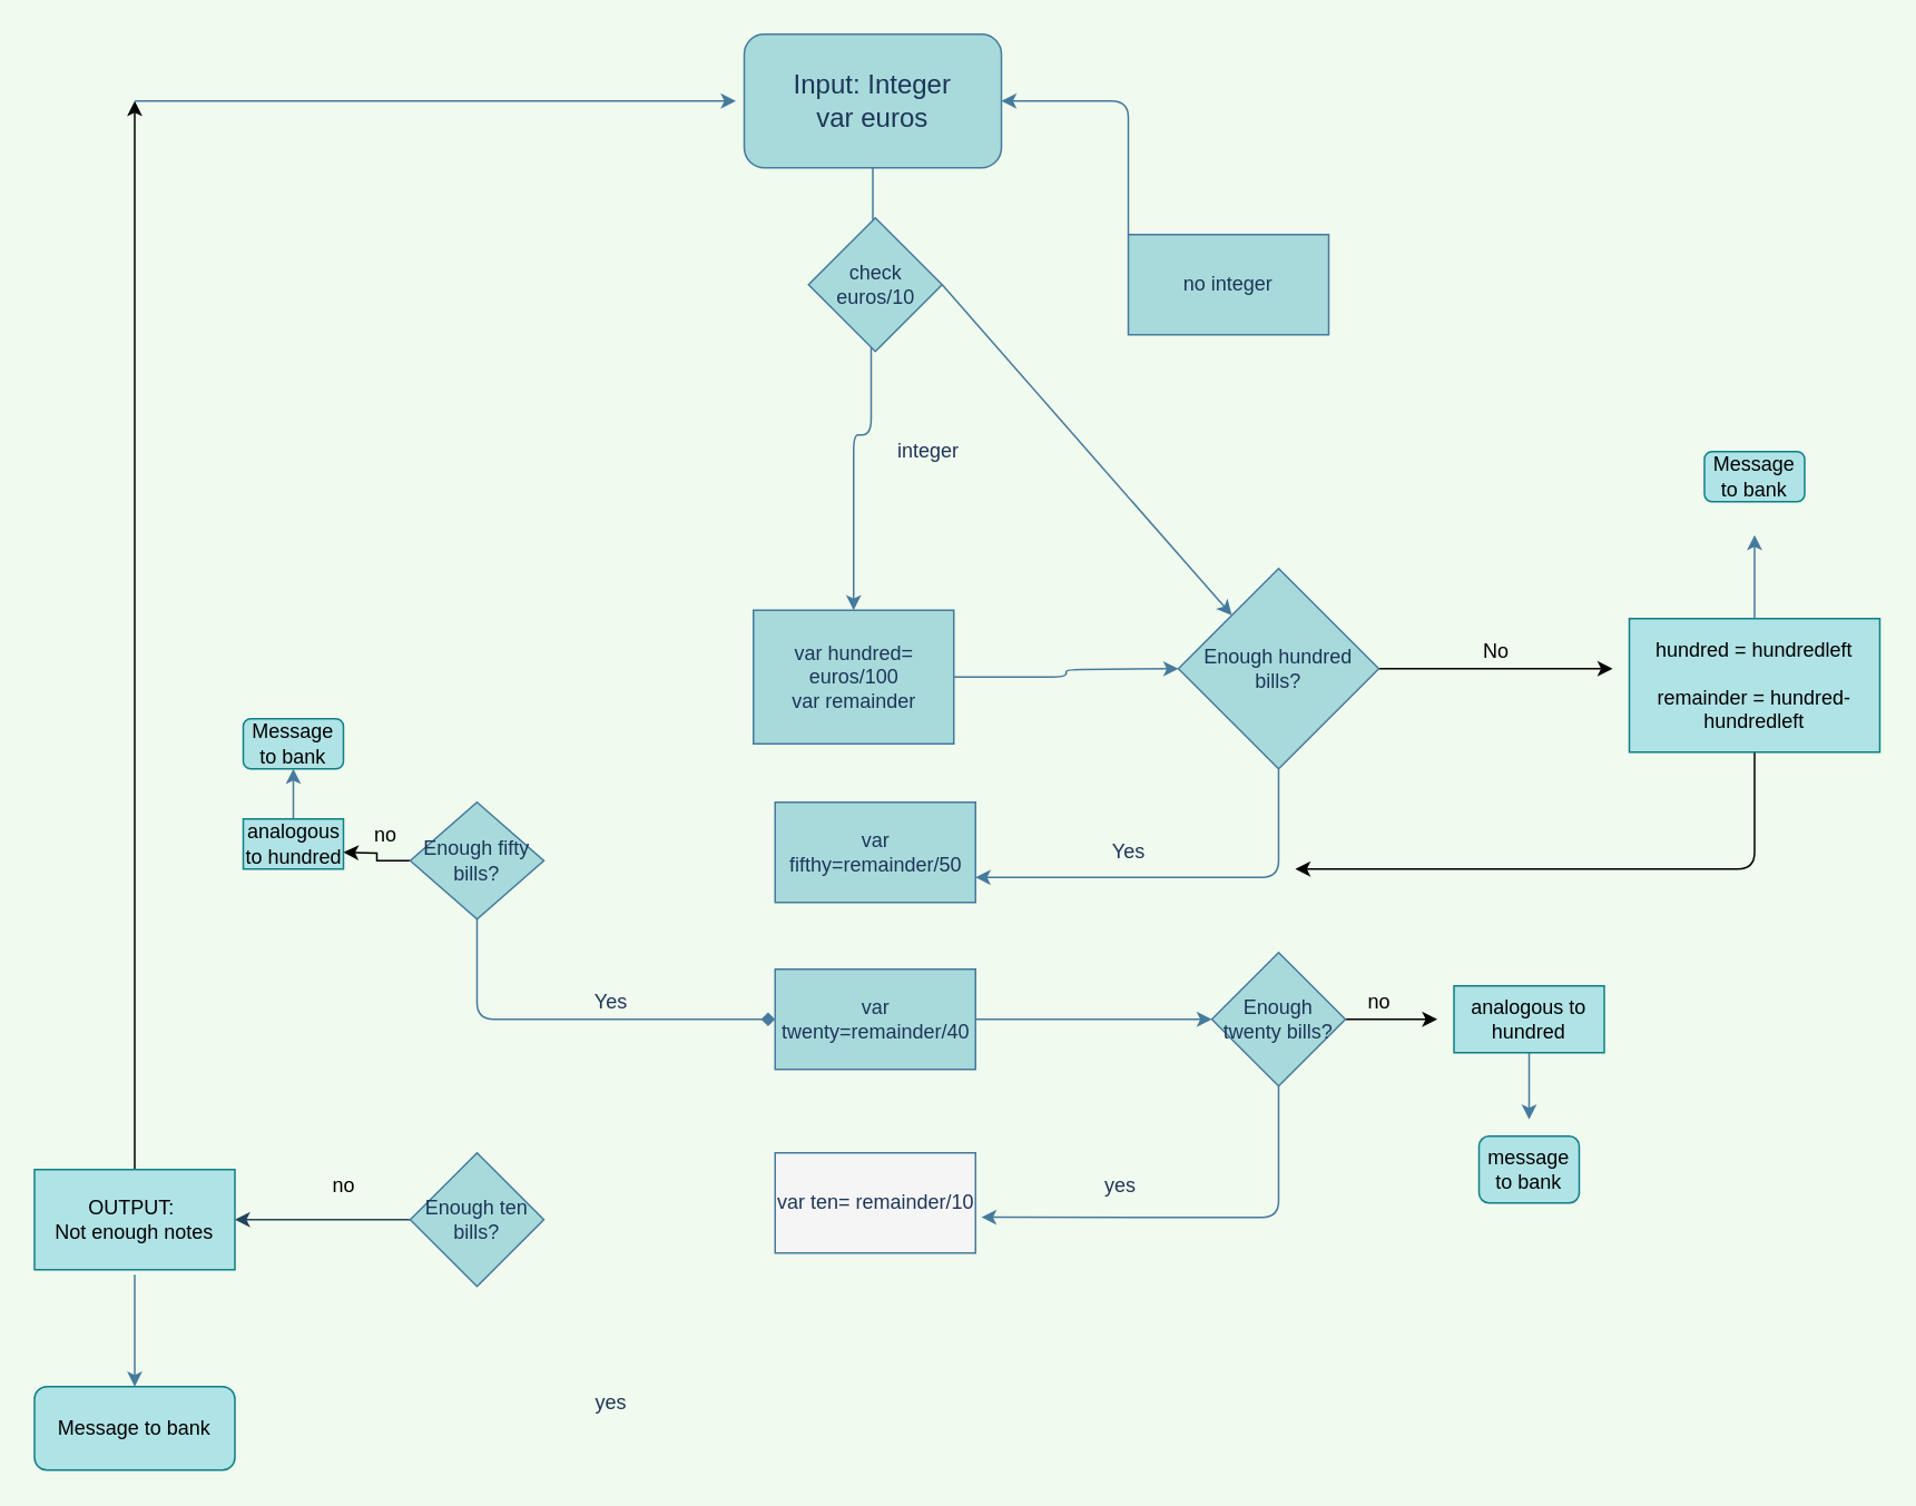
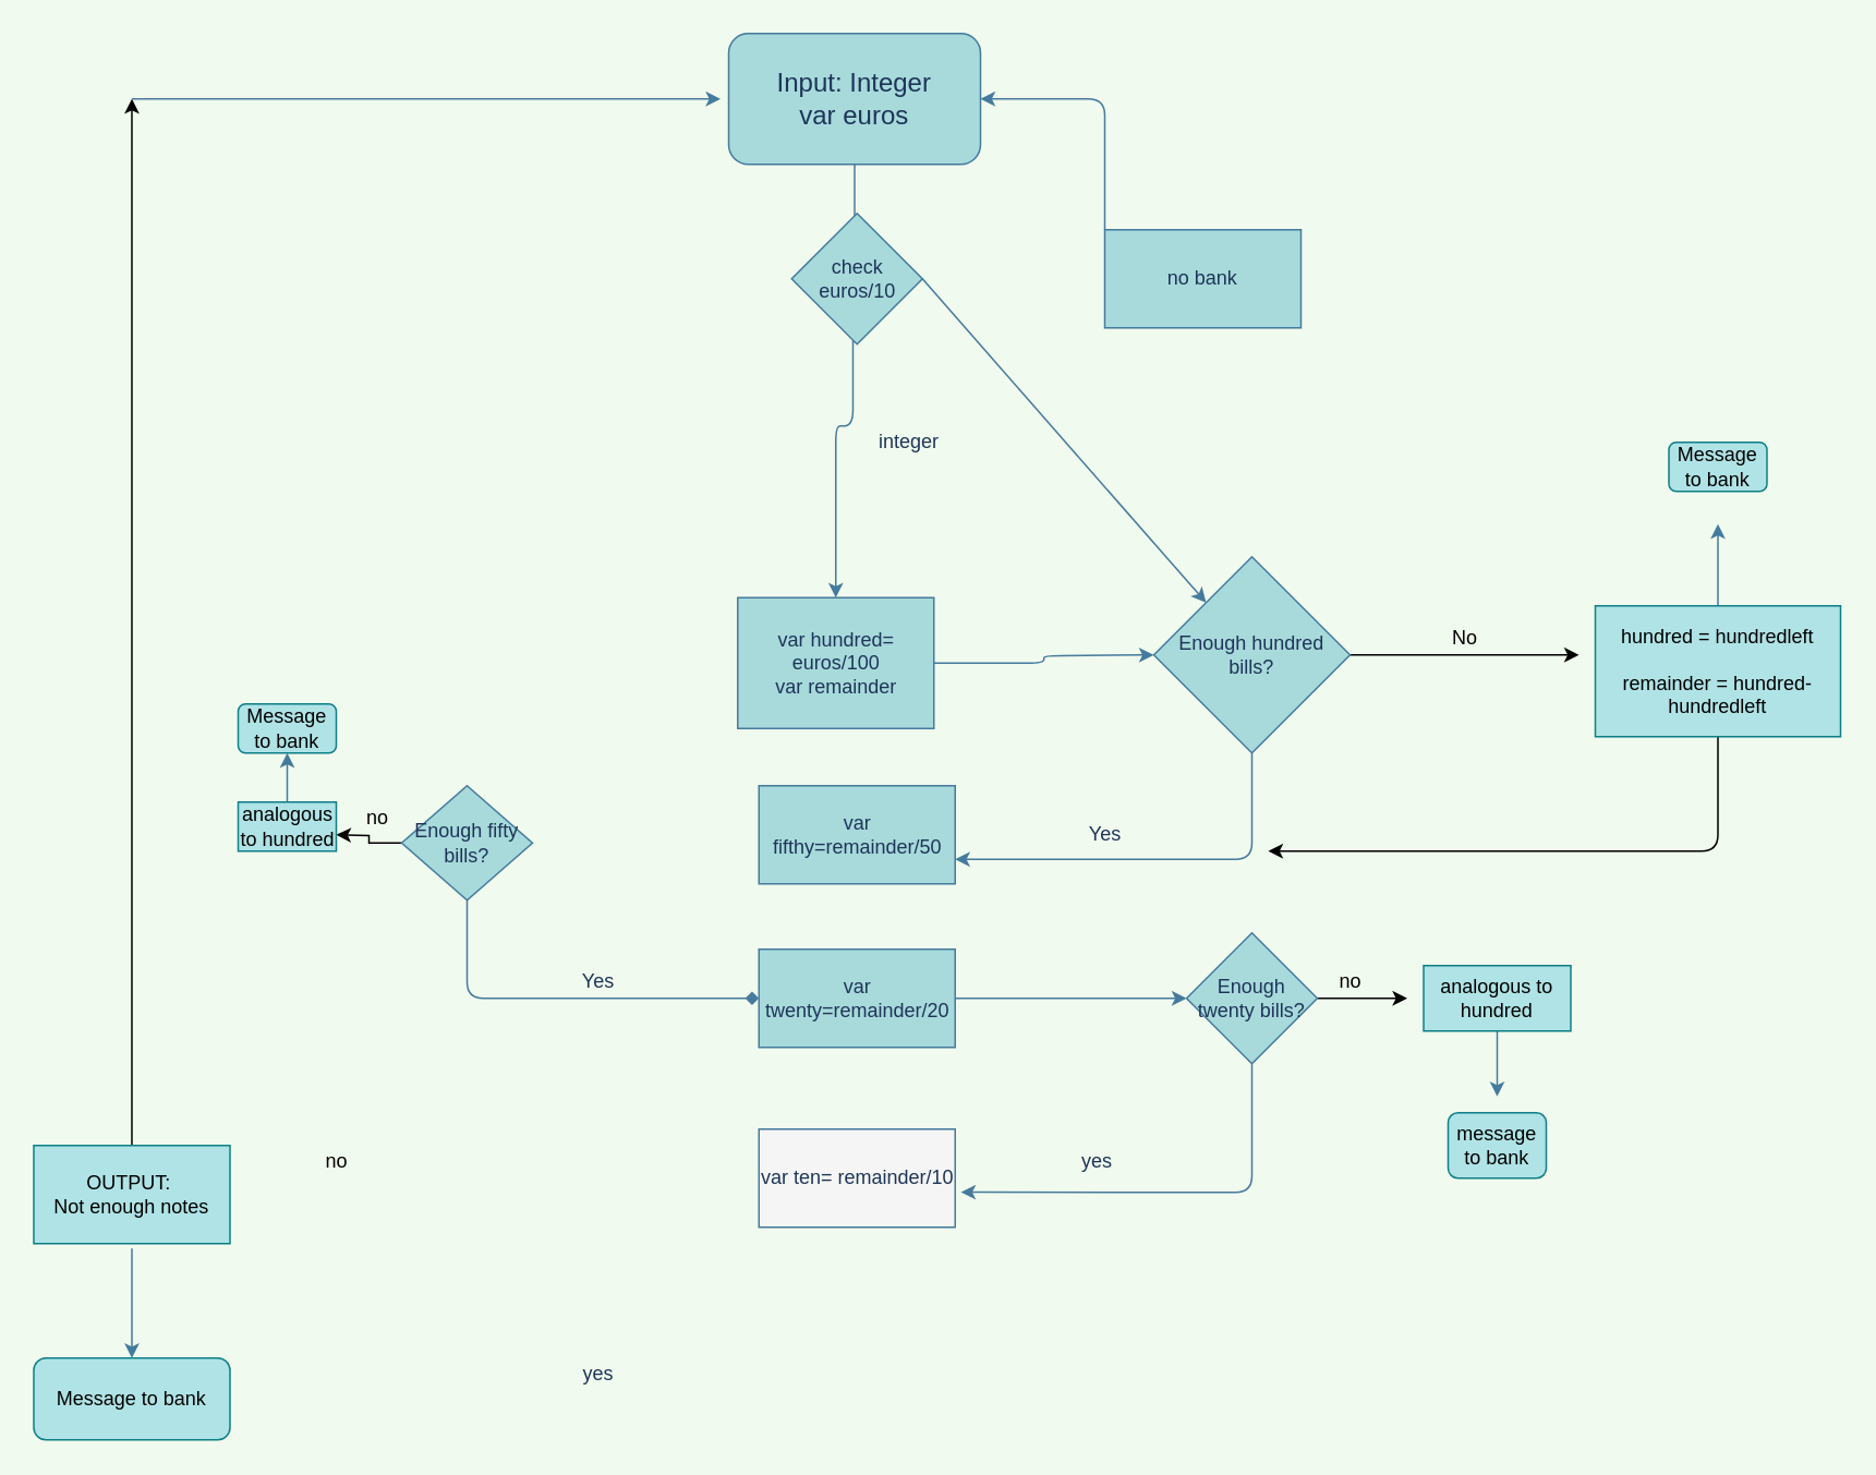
  <mxCell id="0" />
  <mxCell id="1" parent="0" />
  <mxCell id="2" value="&lt;font size=&quot;3&quot;&gt;Input: Integer&lt;br&gt;var euros&lt;br&gt;&lt;/font&gt;" style="rounded=1;whiteSpace=wrap;html=1;sketch=0;fontColor=#1D3557;strokeColor=#457B9D;fillColor=#A8DADC;" parent="1" vertex="1"><mxGeometry x="445" y="20" width="154" height="80" as="geometry" /></mxCell>
  <mxCell id="3" value="" style="endArrow=classic;html=1;fontColor=#1D3557;strokeColor=#457B9D;fillColor=#A8DADC;exitX=0.5;exitY=1;exitDx=0;exitDy=0;" parent="1" source="2" edge="1"><mxGeometry width="50" height="50" relative="1" as="geometry"><mxPoint x="515" y="200" as="sourcePoint" /><mxPoint x="522" y="170" as="targetPoint" /></mxGeometry></mxCell>
  <mxCell id="4" style="edgeStyle=orthogonalEdgeStyle;curved=0;rounded=1;sketch=0;orthogonalLoop=1;jettySize=auto;html=1;fontColor=#1D3557;strokeColor=#457B9D;fillColor=#A8DADC;" parent="1" source="5" edge="1"><mxGeometry relative="1" as="geometry"><mxPoint x="705" y="400" as="targetPoint" /></mxGeometry></mxCell>
  <mxCell id="5" value="var hundred= euros/100&lt;br&gt;var remainder" style="rounded=0;whiteSpace=wrap;html=1;sketch=0;fontColor=#1D3557;strokeColor=#457B9D;fillColor=#A8DADC;" parent="1" vertex="1"><mxGeometry x="450.5" y="365" width="120" height="80" as="geometry" /></mxCell>
  <mxCell id="6" value="var fifthy=remainder/50" style="rounded=0;whiteSpace=wrap;html=1;sketch=0;fontColor=#1D3557;strokeColor=#457B9D;fillColor=#A8DADC;" parent="1" vertex="1"><mxGeometry x="463.5" y="480" width="120" height="60" as="geometry" /></mxCell>
  <mxCell id="7" style="edgeStyle=orthogonalEdgeStyle;curved=0;rounded=1;sketch=0;orthogonalLoop=1;jettySize=auto;html=1;entryX=0;entryY=0.5;entryDx=0;entryDy=0;fontColor=#1D3557;strokeColor=#457B9D;fillColor=#A8DADC;" parent="1" source="8" target="26" edge="1"><mxGeometry relative="1" as="geometry" /></mxCell>
- <mxCell id="8" value="var twenty=remainder/40" style="rounded=0;whiteSpace=wrap;html=1;sketch=0;fontColor=#1D3557;strokeColor=#457B9D;fillColor=#A8DADC;" parent="1" vertex="1"><mxGeometry x="463.5" y="580" width="120" height="60" as="geometry" /></mxCell>
+ <mxCell id="8" value="var twenty=remainder/20" style="rounded=0;whiteSpace=wrap;html=1;sketch=0;fontColor=#1D3557;strokeColor=#457B9D;fillColor=#A8DADC;" parent="1" vertex="1"><mxGeometry x="463.5" y="580" width="120" height="60" as="geometry" /></mxCell>
  <mxCell id="9" value="var ten= remainder/10" style="rounded=0;whiteSpace=wrap;html=1;sketch=0;fontColor=#1D3557;strokeColor=#457B9D;fillColor=#f5f5f5;" parent="1" vertex="1"><mxGeometry x="463.5" y="690" width="120" height="60" as="geometry" /></mxCell>
  <mxCell id="10" style="edgeStyle=orthogonalEdgeStyle;curved=0;rounded=1;sketch=0;orthogonalLoop=1;jettySize=auto;html=1;entryX=0.5;entryY=0;entryDx=0;entryDy=0;fontColor=#1D3557;strokeColor=#457B9D;fillColor=#A8DADC;" parent="1" source="11" target="5" edge="1"><mxGeometry relative="1" as="geometry"><Array as="points"><mxPoint x="521" y="260" /></Array></mxGeometry></mxCell>
  <mxCell id="11" value="check euros/10" style="rhombus;whiteSpace=wrap;html=1;rounded=0;sketch=0;fontColor=#1D3557;strokeColor=#457B9D;fillColor=#A8DADC;" parent="1" vertex="1"><mxGeometry x="483.5" y="130" width="80" height="80" as="geometry" /></mxCell>
  <mxCell id="12" value="" style="endArrow=classic;html=1;fontColor=#1D3557;strokeColor=#457B9D;fillColor=#A8DADC;exitX=1;exitY=0.5;exitDx=0;exitDy=0;" parent="1" source="11" target="18" edge="1"><mxGeometry width="50" height="50" relative="1" as="geometry"><mxPoint x="505" y="300" as="sourcePoint" /><mxPoint x="735" y="170" as="targetPoint" /></mxGeometry></mxCell>
  <mxCell id="13" style="edgeStyle=orthogonalEdgeStyle;curved=0;rounded=1;sketch=0;orthogonalLoop=1;jettySize=auto;html=1;entryX=1;entryY=0.5;entryDx=0;entryDy=0;fontColor=#1D3557;strokeColor=#457B9D;fillColor=#A8DADC;" parent="1" source="14" target="2" edge="1"><mxGeometry relative="1" as="geometry"><Array as="points"><mxPoint x="675" y="60" /></Array></mxGeometry></mxCell>
- <mxCell id="14" value="no integer" style="rounded=0;whiteSpace=wrap;html=1;sketch=0;fontColor=#1D3557;strokeColor=#457B9D;fillColor=#A8DADC;" parent="1" vertex="1"><mxGeometry x="675" y="140" width="120" height="60" as="geometry" /></mxCell>
+ <mxCell id="14" value="no bank" style="rounded=0;whiteSpace=wrap;html=1;sketch=0;fontColor=#1D3557;strokeColor=#457B9D;fillColor=#A8DADC;" parent="1" vertex="1"><mxGeometry x="675" y="140" width="120" height="60" as="geometry" /></mxCell>
  <mxCell id="15" value="integer" style="text;html=1;align=center;verticalAlign=middle;resizable=0;points=[];autosize=1;strokeColor=none;fontColor=#1D3557;" parent="1" vertex="1"><mxGeometry x="530" y="260" width="50" height="20" as="geometry" /></mxCell>
  <mxCell id="16" style="edgeStyle=orthogonalEdgeStyle;curved=0;rounded=1;sketch=0;orthogonalLoop=1;jettySize=auto;html=1;entryX=1;entryY=0.75;entryDx=0;entryDy=0;fontColor=#1D3557;strokeColor=#457B9D;fillColor=#A8DADC;" parent="1" source="18" target="6" edge="1"><mxGeometry relative="1" as="geometry"><Array as="points"><mxPoint x="765" y="525" /></Array></mxGeometry></mxCell>
  <mxCell id="17" style="edgeStyle=orthogonalEdgeStyle;rounded=0;orthogonalLoop=1;jettySize=auto;html=1;" edge="1" parent="1" source="18"><mxGeometry relative="1" as="geometry"><mxPoint x="965" y="400" as="targetPoint" /></mxGeometry></mxCell>
  <mxCell id="18" value="Enough hundred bills?" style="rhombus;whiteSpace=wrap;html=1;rounded=0;sketch=0;fontColor=#1D3557;strokeColor=#457B9D;fillColor=#A8DADC;" parent="1" vertex="1"><mxGeometry x="705" y="340" width="120" height="120" as="geometry" /></mxCell>
  <mxCell id="19" value="Yes" style="text;html=1;align=center;verticalAlign=middle;resizable=0;points=[];autosize=1;strokeColor=none;fontColor=#1D3557;" parent="1" vertex="1"><mxGeometry x="660" y="500" width="30" height="20" as="geometry" /></mxCell>
  <mxCell id="20" style="edgeStyle=orthogonalEdgeStyle;curved=0;rounded=1;sketch=0;orthogonalLoop=1;jettySize=auto;html=1;entryX=0;entryY=0.5;entryDx=0;entryDy=0;fontColor=#1D3557;strokeColor=#457B9D;fillColor=#A8DADC;endArrow=diamond;" parent="1" source="22" target="8" edge="1"><mxGeometry relative="1" as="geometry"><Array as="points"><mxPoint x="285" y="610" /></Array></mxGeometry></mxCell>
  <mxCell id="21" style="edgeStyle=orthogonalEdgeStyle;rounded=0;orthogonalLoop=1;jettySize=auto;html=1;" edge="1" parent="1" source="22"><mxGeometry relative="1" as="geometry"><mxPoint x="205" y="510" as="targetPoint" /></mxGeometry></mxCell>
  <mxCell id="22" value="Enough fifty bills?" style="rhombus;whiteSpace=wrap;html=1;rounded=0;sketch=0;fontColor=#1D3557;strokeColor=#457B9D;fillColor=#A8DADC;" parent="1" vertex="1"><mxGeometry x="245" y="480" width="80" height="70" as="geometry" /></mxCell>
  <mxCell id="23" value="Yes" style="text;html=1;align=center;verticalAlign=middle;resizable=0;points=[];autosize=1;strokeColor=none;fontColor=#1D3557;" parent="1" vertex="1"><mxGeometry x="350" y="590" width="30" height="20" as="geometry" /></mxCell>
  <mxCell id="24" style="edgeStyle=orthogonalEdgeStyle;curved=0;rounded=1;sketch=0;orthogonalLoop=1;jettySize=auto;html=1;entryX=1.029;entryY=0.643;entryDx=0;entryDy=0;entryPerimeter=0;fontColor=#1D3557;strokeColor=#457B9D;fillColor=#A8DADC;" parent="1" source="26" target="9" edge="1"><mxGeometry relative="1" as="geometry"><Array as="points"><mxPoint x="765" y="729" /></Array></mxGeometry></mxCell>
  <mxCell id="25" style="edgeStyle=orthogonalEdgeStyle;rounded=0;orthogonalLoop=1;jettySize=auto;html=1;exitX=1;exitY=0.5;exitDx=0;exitDy=0;" edge="1" parent="1" source="26"><mxGeometry relative="1" as="geometry"><mxPoint x="860" y="610" as="targetPoint" /><Array as="points"><mxPoint x="845" y="610" /><mxPoint x="845" y="610" /></Array></mxGeometry></mxCell>
  <mxCell id="26" value="Enough twenty bills?" style="rhombus;whiteSpace=wrap;html=1;rounded=0;sketch=0;fontColor=#1D3557;strokeColor=#457B9D;fillColor=#A8DADC;" parent="1" vertex="1"><mxGeometry x="725" y="570" width="80" height="80" as="geometry" /></mxCell>
- <mxCell id="27" style="edgeStyle=orthogonalEdgeStyle;rounded=0;orthogonalLoop=1;jettySize=auto;html=1;exitX=0;exitY=0.5;exitDx=0;exitDy=0;entryX=1;entryY=0.5;entryDx=0;entryDy=0;fillColor=#bac8d3;strokeColor=#23445d;" edge="1" parent="1" source="28" target="39"><mxGeometry relative="1" as="geometry"><mxPoint x="160" y="730" as="targetPoint" /></mxGeometry></mxCell>
- <mxCell id="28" value="Enough ten bills?" style="rhombus;whiteSpace=wrap;html=1;rounded=0;sketch=0;fontColor=#1D3557;strokeColor=#457B9D;fillColor=#A8DADC;" parent="1" vertex="1"><mxGeometry x="245" y="690" width="80" height="80" as="geometry" /></mxCell>
  <mxCell id="29" value="yes" style="text;html=1;align=center;verticalAlign=middle;resizable=0;points=[];autosize=1;strokeColor=none;fontColor=#1D3557;" parent="1" vertex="1"><mxGeometry x="655" y="700" width="30" height="20" as="geometry" /></mxCell>
  <mxCell id="30" value="yes" style="text;html=1;align=center;verticalAlign=middle;resizable=0;points=[];autosize=1;strokeColor=none;fontColor=#1D3557;" parent="1" vertex="1"><mxGeometry x="350" y="830" width="30" height="20" as="geometry" /></mxCell>
  <mxCell id="31" value="No" style="text;html=1;align=center;verticalAlign=middle;resizable=0;points=[];autosize=1;strokeColor=none;" vertex="1" parent="1"><mxGeometry x="880" y="380" width="30" height="20" as="geometry" /></mxCell>
  <mxCell id="32" style="edgeStyle=orthogonalEdgeStyle;rounded=1;orthogonalLoop=1;jettySize=auto;html=1;" edge="1" parent="1" source="34"><mxGeometry relative="1" as="geometry"><mxPoint x="775" y="520" as="targetPoint" /><Array as="points"><mxPoint x="1050" y="520" /></Array></mxGeometry></mxCell>
  <mxCell id="33" style="edgeStyle=orthogonalEdgeStyle;rounded=1;sketch=0;orthogonalLoop=1;jettySize=auto;html=1;fontColor=#1D3557;strokeColor=#457B9D;fillColor=#A8DADC;" edge="1" parent="1" source="34"><mxGeometry relative="1" as="geometry"><mxPoint x="1050" y="320" as="targetPoint" /></mxGeometry></mxCell>
  <mxCell id="34" value="hundred = hundredleft&lt;br&gt;&lt;br&gt;remainder = hundred-hundredleft" style="whiteSpace=wrap;html=1;fillColor=#b0e3e6;strokeColor=#0e8088;" vertex="1" parent="1"><mxGeometry x="975" y="370" width="150" height="80" as="geometry" /></mxCell>
  <mxCell id="35" value="no" style="text;html=1;align=center;verticalAlign=middle;resizable=0;points=[];autosize=1;strokeColor=none;" vertex="1" parent="1"><mxGeometry x="190" y="700" width="30" height="20" as="geometry" /></mxCell>
  <mxCell id="36" value="no&lt;br&gt;" style="text;html=1;align=center;verticalAlign=middle;resizable=0;points=[];autosize=1;strokeColor=none;" vertex="1" parent="1"><mxGeometry x="810" y="590" width="30" height="20" as="geometry" /></mxCell>
  <mxCell id="37" value="no" style="text;html=1;align=center;verticalAlign=middle;resizable=0;points=[];autosize=1;strokeColor=none;" vertex="1" parent="1"><mxGeometry x="215" y="490" width="30" height="20" as="geometry" /></mxCell>
  <mxCell id="38" style="edgeStyle=orthogonalEdgeStyle;rounded=0;orthogonalLoop=1;jettySize=auto;html=1;" edge="1" parent="1" source="39"><mxGeometry relative="1" as="geometry"><mxPoint x="80" y="60" as="targetPoint" /><Array as="points"><mxPoint x="80" y="300" /></Array></mxGeometry></mxCell>
  <mxCell id="39" value="OUTPUT:&amp;nbsp;&lt;br&gt;Not enough notes" style="rounded=0;whiteSpace=wrap;html=1;fillColor=#b0e3e6;strokeColor=#0e8088;" vertex="1" parent="1"><mxGeometry x="20" y="700" width="120" height="60" as="geometry" /></mxCell>
  <mxCell id="40" value="" style="endArrow=classic;html=1;fontColor=#1D3557;strokeColor=#457B9D;fillColor=#A8DADC;" edge="1" parent="1"><mxGeometry width="50" height="50" relative="1" as="geometry"><mxPoint x="80" y="60" as="sourcePoint" /><mxPoint x="440" y="60" as="targetPoint" /></mxGeometry></mxCell>
  <mxCell id="41" value="" style="endArrow=classic;html=1;fontColor=#1D3557;strokeColor=#457B9D;fillColor=#A8DADC;" edge="1" parent="1" target="42"><mxGeometry width="50" height="50" relative="1" as="geometry"><mxPoint x="80" y="770" as="sourcePoint" /><mxPoint x="80" y="820" as="targetPoint" /><Array as="points"><mxPoint x="80" y="760" /></Array></mxGeometry></mxCell>
  <mxCell id="42" value="Message to bank" style="rounded=1;whiteSpace=wrap;html=1;fillColor=#b0e3e6;strokeColor=#0e8088;" vertex="1" parent="1"><mxGeometry x="20" y="830" width="120" height="50" as="geometry" /></mxCell>
  <mxCell id="43" value="Message to bank" style="rounded=1;whiteSpace=wrap;html=1;fillColor=#b0e3e6;strokeColor=#0e8088;" vertex="1" parent="1"><mxGeometry x="145" y="430" width="60" height="30" as="geometry" /></mxCell>
  <mxCell id="44" value="Message to bank" style="rounded=1;whiteSpace=wrap;html=1;fillColor=#b0e3e6;strokeColor=#0e8088;" vertex="1" parent="1"><mxGeometry x="1020" y="270" width="60" height="30" as="geometry" /></mxCell>
  <mxCell id="45" style="edgeStyle=orthogonalEdgeStyle;rounded=1;sketch=0;orthogonalLoop=1;jettySize=auto;html=1;entryX=0.5;entryY=1;entryDx=0;entryDy=0;fontColor=#1D3557;strokeColor=#457B9D;fillColor=#A8DADC;" edge="1" parent="1" source="46" target="43"><mxGeometry relative="1" as="geometry" /></mxCell>
  <mxCell id="46" value="" style="rounded=0;whiteSpace=wrap;html=1;fillColor=#b0e3e6;strokeColor=#0e8088;" vertex="1" parent="1"><mxGeometry x="145" y="490" width="60" height="30" as="geometry" /></mxCell>
  <mxCell id="47" value="analogous &lt;br&gt;to hundred" style="text;html=1;align=center;verticalAlign=middle;resizable=0;points=[];autosize=1;strokeColor=none;" vertex="1" parent="1"><mxGeometry x="140" y="490" width="70" height="30" as="geometry" /></mxCell>
  <mxCell id="48" style="edgeStyle=orthogonalEdgeStyle;rounded=1;sketch=0;orthogonalLoop=1;jettySize=auto;html=1;fontColor=#1D3557;strokeColor=#457B9D;fillColor=#A8DADC;" edge="1" parent="1" source="49"><mxGeometry relative="1" as="geometry"><mxPoint x="915" y="670" as="targetPoint" /></mxGeometry></mxCell>
  <mxCell id="49" value="analogous to hundred" style="whiteSpace=wrap;html=1;fillColor=#b0e3e6;strokeColor=#0e8088;" vertex="1" parent="1"><mxGeometry x="870" y="590" width="90" height="40" as="geometry" /></mxCell>
  <mxCell id="50" value="message to bank" style="rounded=1;whiteSpace=wrap;html=1;strokeColor=#0e8088;fillColor=#b0e3e6;" vertex="1" parent="1"><mxGeometry x="885" y="680" width="60" height="40" as="geometry" /></mxCell>
